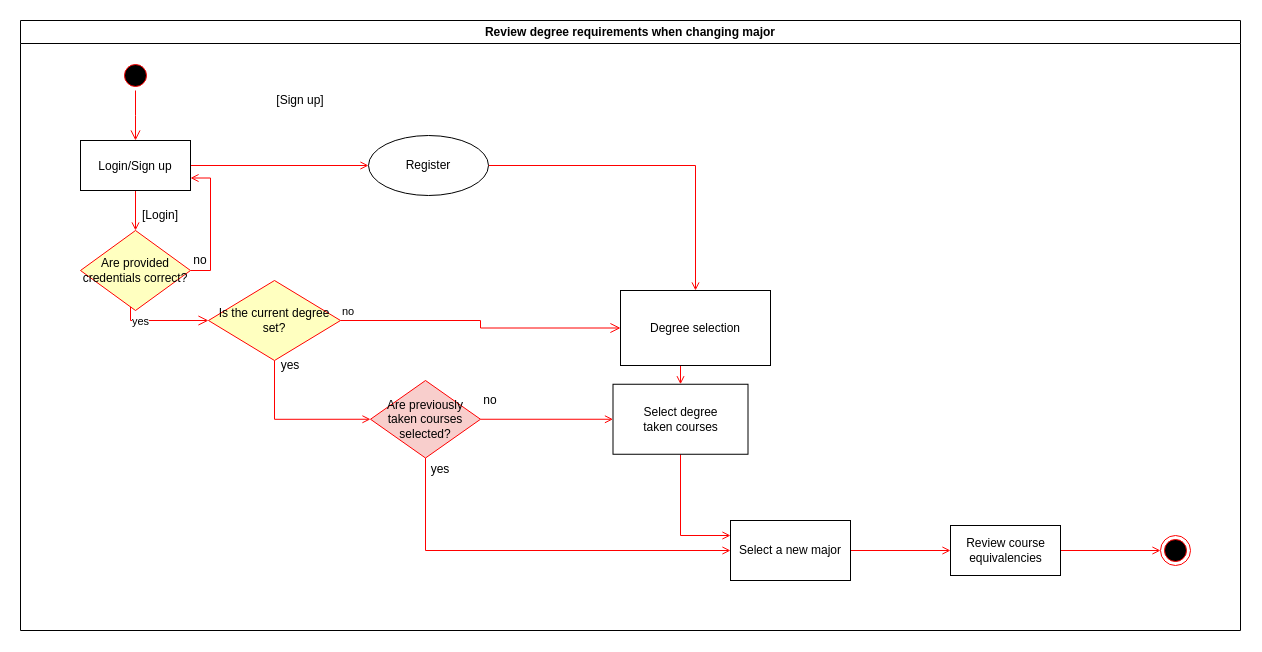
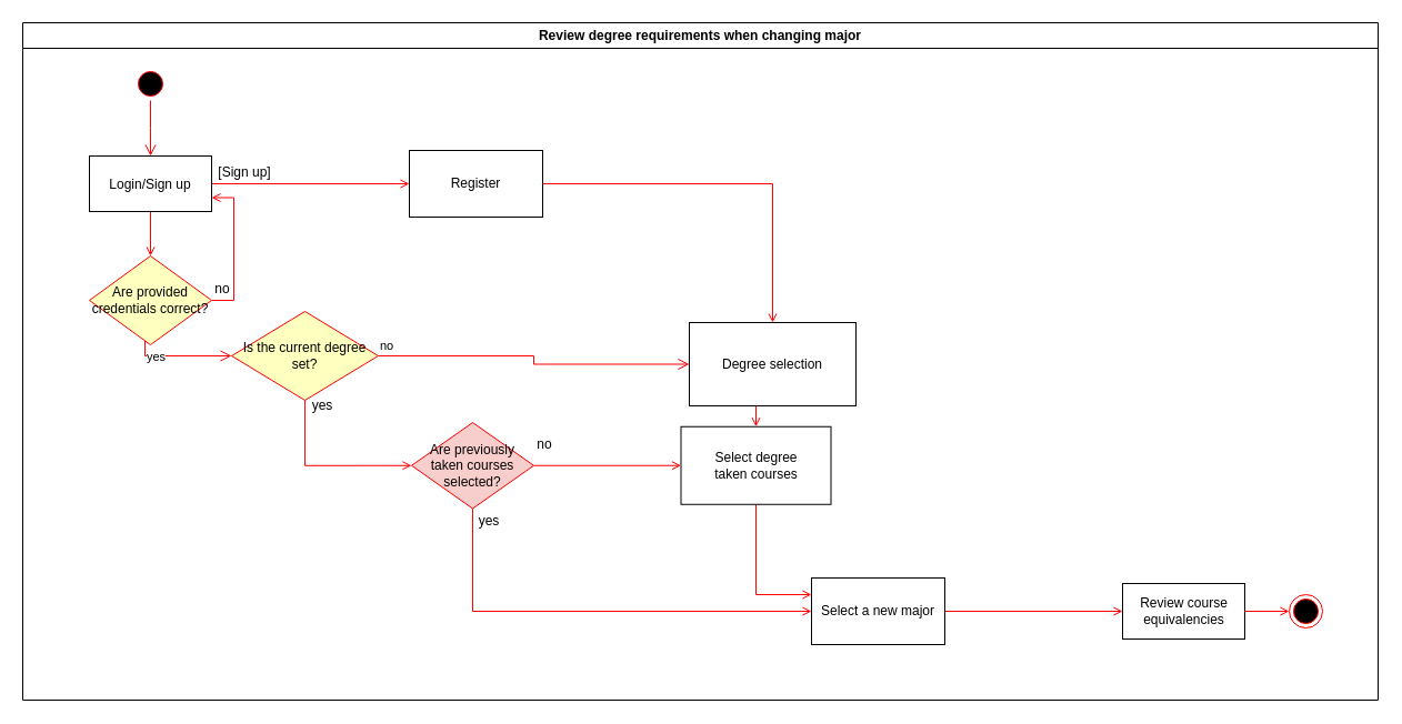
  <mxCell id="0" />
  <mxCell id="1" parent="0" />
  <mxCell id="2" value="Review degree requirements when changing major" style="swimlane;whiteSpace=wrap;fillColor=#FFFFFF;" parent="1" vertex="1"><mxGeometry x="20" y="20" width="1220" height="610" as="geometry"><mxRectangle x="164.5" y="140" width="90" height="30" as="alternateBounds" /></mxGeometry></mxCell>
  <mxCell id="3" value="" style="ellipse;shape=startState;fillColor=#000000;strokeColor=#ff0000;" parent="2" vertex="1"><mxGeometry x="100" y="40" width="30" height="30" as="geometry" /></mxCell>
  <mxCell id="4" value="" style="edgeStyle=elbowEdgeStyle;elbow=horizontal;verticalAlign=bottom;endArrow=open;endSize=8;strokeColor=#FF0000;endFill=1;rounded=0" parent="2" source="3" target="7" edge="1"><mxGeometry x="100" y="40" as="geometry"><mxPoint x="115" y="110" as="targetPoint" /></mxGeometry></mxCell>
  <mxCell id="5" style="edgeStyle=orthogonalEdgeStyle;rounded=0;orthogonalLoop=1;jettySize=auto;html=1;exitX=0.5;exitY=1;exitDx=0;exitDy=0;entryX=0.5;entryY=0;entryDx=0;entryDy=0;endArrow=open;endFill=0;strokeColor=#FF0000;" edge="1" parent="2" source="7" target="10"><mxGeometry relative="1" as="geometry" /></mxCell>
  <mxCell id="6" style="edgeStyle=orthogonalEdgeStyle;rounded=0;orthogonalLoop=1;jettySize=auto;html=1;exitX=1;exitY=0.5;exitDx=0;exitDy=0;strokeColor=#FF0000;endArrow=open;endFill=0;" edge="1" parent="2" source="7" target="14"><mxGeometry relative="1" as="geometry" /></mxCell>
  <mxCell id="7" value="Login/Sign up" style="" parent="2" vertex="1"><mxGeometry x="60" y="120" width="110" height="50" as="geometry" /></mxCell>
  <mxCell id="8" value="" style="ellipse;html=1;shape=endState;fillColor=#000000;strokeColor=#ff0000;" vertex="1" parent="2"><mxGeometry x="1140" y="515" width="30" height="30" as="geometry" /></mxCell>
  <mxCell id="9" style="edgeStyle=orthogonalEdgeStyle;rounded=0;orthogonalLoop=1;jettySize=auto;html=1;exitX=1;exitY=0.5;exitDx=0;exitDy=0;strokeColor=#FF0000;endArrow=open;endFill=0;entryX=1;entryY=0.75;entryDx=0;entryDy=0;" edge="1" parent="2" source="10" target="7"><mxGeometry relative="1" as="geometry"><mxPoint x="280" y="200" as="targetPoint" /></mxGeometry></mxCell>
  <mxCell id="10" value="Are provided credentials correct?" style="rhombus;whiteSpace=wrap;html=1;fillColor=#ffffc0;strokeColor=#ff0000;" vertex="1" parent="2"><mxGeometry x="60" y="210" width="110" height="80" as="geometry" /></mxCell>
  <mxCell id="11" value="yes" style="edgeStyle=orthogonalEdgeStyle;html=1;align=left;verticalAlign=top;endArrow=open;endSize=8;strokeColor=#ff0000;rounded=0;entryX=0;entryY=0.5;entryDx=0;entryDy=0;" edge="1" source="10" parent="2" target="18"><mxGeometry x="-0.956" relative="1" as="geometry"><mxPoint x="270" y="340" as="targetPoint" /><Array as="points"><mxPoint x="110" y="300" /></Array><mxPoint as="offset" /></mxGeometry></mxCell>
- <mxCell id="12" value="[Login]" style="text;html=1;strokeColor=none;fillColor=none;align=center;verticalAlign=middle;whiteSpace=wrap;rounded=0;" vertex="1" parent="2"><mxGeometry x="110" y="180" width="60" height="30" as="geometry" /></mxCell>
  <mxCell id="13" value="" style="edgeStyle=orthogonalEdgeStyle;rounded=0;orthogonalLoop=1;jettySize=auto;html=1;strokeColor=#FF0000;endArrow=open;endFill=0;" edge="1" parent="2" source="14" target="21"><mxGeometry relative="1" as="geometry" /></mxCell>
- <mxCell id="14" value="Register" style="ellipse;whiteSpace=wrap;html=1;" vertex="1" parent="2"><mxGeometry x="348" y="115" width="120" height="60" as="geometry" /></mxCell>
+ <mxCell id="14" value="Register" style="rounded=0;whiteSpace=wrap;html=1;" vertex="1" parent="2"><mxGeometry x="348" y="115" width="120" height="60" as="geometry" /></mxCell>
  <mxCell id="15" value="no" style="text;html=1;strokeColor=none;fillColor=none;align=center;verticalAlign=middle;whiteSpace=wrap;rounded=0;" vertex="1" parent="2"><mxGeometry x="150" y="225" width="60" height="30" as="geometry" /></mxCell>
- <mxCell id="16" value="&lt;div&gt;[Sign up]&lt;/div&gt;" style="text;html=1;strokeColor=none;fillColor=none;align=center;verticalAlign=middle;whiteSpace=wrap;rounded=0;" vertex="1" parent="2"><mxGeometry x="250" y="65" width="60" height="30" as="geometry" /></mxCell>
+ <mxCell id="16" value="&lt;div&gt;[Sign up]&lt;/div&gt;" style="text;html=1;strokeColor=none;fillColor=none;align=center;verticalAlign=middle;whiteSpace=wrap;rounded=0;" vertex="1" parent="2"><mxGeometry x="170" y="120" width="60" height="30" as="geometry" /></mxCell>
  <mxCell id="17" style="edgeStyle=orthogonalEdgeStyle;rounded=0;orthogonalLoop=1;jettySize=auto;html=1;exitX=0.5;exitY=1;exitDx=0;exitDy=0;entryX=0;entryY=0.5;entryDx=0;entryDy=0;strokeColor=#FF0000;endArrow=open;endFill=0;" edge="1" parent="2" source="18" target="27"><mxGeometry relative="1" as="geometry" /></mxCell>
  <mxCell id="18" value="Is the current degree set?" style="rhombus;whiteSpace=wrap;html=1;fillColor=#ffffc0;strokeColor=#ff0000;" vertex="1" parent="2"><mxGeometry x="188" y="260" width="132" height="80" as="geometry" /></mxCell>
  <mxCell id="19" value="no" style="edgeStyle=orthogonalEdgeStyle;html=1;align=left;verticalAlign=bottom;endArrow=open;endSize=8;strokeColor=#ff0000;rounded=0;entryX=0;entryY=0.5;entryDx=0;entryDy=0;" edge="1" source="18" parent="2" target="21"><mxGeometry x="-1" relative="1" as="geometry"><mxPoint x="348" y="300" as="targetPoint" /></mxGeometry></mxCell>
  <mxCell id="20" style="edgeStyle=orthogonalEdgeStyle;rounded=0;orthogonalLoop=1;jettySize=auto;html=1;exitX=0.5;exitY=1;exitDx=0;exitDy=0;entryX=0.5;entryY=0;entryDx=0;entryDy=0;strokeColor=#FF0000;endArrow=open;endFill=0;" edge="1" parent="2" source="21" target="25"><mxGeometry relative="1" as="geometry" /></mxCell>
  <mxCell id="21" value="&lt;div&gt;Degree selection&lt;/div&gt;" style="rounded=0;whiteSpace=wrap;html=1;" vertex="1" parent="2"><mxGeometry x="600" y="270" width="150" height="75" as="geometry" /></mxCell>
  <mxCell id="22" value="" style="edgeStyle=orthogonalEdgeStyle;rounded=0;orthogonalLoop=1;jettySize=auto;html=1;strokeColor=#FF0000;endArrow=open;endFill=0;exitX=1;exitY=0.5;exitDx=0;exitDy=0;entryX=0;entryY=0.5;entryDx=0;entryDy=0;" edge="1" parent="2" source="23" target="33"><mxGeometry relative="1" as="geometry"><mxPoint x="901.14" y="529.36" as="targetPoint" /><Array as="points" /></mxGeometry></mxCell>
  <mxCell id="23" value="Select a new major" style="rounded=0;whiteSpace=wrap;html=1;" vertex="1" parent="2"><mxGeometry x="710" y="500" width="120" height="60" as="geometry" /></mxCell>
  <mxCell id="24" style="edgeStyle=orthogonalEdgeStyle;rounded=0;orthogonalLoop=1;jettySize=auto;html=1;exitX=0.5;exitY=1;exitDx=0;exitDy=0;entryX=0;entryY=0.25;entryDx=0;entryDy=0;strokeColor=#FF0000;endArrow=open;endFill=0;" edge="1" parent="2" source="25" target="23"><mxGeometry relative="1" as="geometry" /></mxCell>
  <mxCell id="25" value="&lt;div&gt;Select degree &lt;br&gt;&lt;/div&gt;&lt;div&gt;taken courses&lt;/div&gt;" style="html=1;" vertex="1" parent="2"><mxGeometry x="592.5" y="363.75" width="135" height="70" as="geometry" /></mxCell>
  <mxCell id="26" style="edgeStyle=orthogonalEdgeStyle;rounded=0;orthogonalLoop=1;jettySize=auto;html=1;exitX=1;exitY=0.5;exitDx=0;exitDy=0;entryX=0;entryY=0.5;entryDx=0;entryDy=0;strokeColor=#FF0000;endArrow=open;endFill=0;" edge="1" parent="2" source="27" target="25"><mxGeometry relative="1" as="geometry" /></mxCell>
  <mxCell id="27" value="Are previously taken courses selected? " style="rhombus;whiteSpace=wrap;html=1;fillColor=#f8cecc;strokeColor=#ff0000;" vertex="1" parent="2"><mxGeometry x="350" y="360" width="110" height="77.5" as="geometry" /></mxCell>
  <mxCell id="28" value="&lt;div&gt;yes&lt;/div&gt;" style="text;html=1;strokeColor=none;fillColor=none;align=center;verticalAlign=middle;whiteSpace=wrap;rounded=0;" vertex="1" parent="2"><mxGeometry x="240" y="330" width="60" height="30" as="geometry" /></mxCell>
  <mxCell id="29" value="&lt;div&gt;no&lt;/div&gt;" style="text;html=1;strokeColor=none;fillColor=none;align=center;verticalAlign=middle;whiteSpace=wrap;rounded=0;" vertex="1" parent="2"><mxGeometry x="440" y="370" width="60" height="20" as="geometry" /></mxCell>
  <mxCell id="30" style="edgeStyle=orthogonalEdgeStyle;rounded=0;orthogonalLoop=1;jettySize=auto;html=1;exitX=0.5;exitY=1;exitDx=0;exitDy=0;strokeColor=#FF0000;endArrow=open;endFill=0;entryX=0;entryY=0.5;entryDx=0;entryDy=0;" edge="1" parent="2" source="27" target="23"><mxGeometry relative="1" as="geometry"><mxPoint x="580" y="470" as="targetPoint" /><Array as="points"><mxPoint x="405" y="530" /></Array></mxGeometry></mxCell>
  <mxCell id="31" value="&lt;div&gt;yes&lt;/div&gt;" style="text;html=1;strokeColor=none;fillColor=none;align=center;verticalAlign=middle;whiteSpace=wrap;rounded=0;" vertex="1" parent="2"><mxGeometry x="390" y="433.75" width="60" height="30" as="geometry" /></mxCell>
  <mxCell id="32" style="edgeStyle=orthogonalEdgeStyle;rounded=0;orthogonalLoop=1;jettySize=auto;html=1;exitX=1;exitY=0.5;exitDx=0;exitDy=0;strokeColor=#FF0000;endArrow=open;endFill=0;entryX=0;entryY=0.5;entryDx=0;entryDy=0;" edge="1" parent="2" source="33" target="8"><mxGeometry relative="1" as="geometry"><mxPoint x="1120" y="530" as="targetPoint" /></mxGeometry></mxCell>
- <mxCell id="33" value="&lt;div&gt;Review course&lt;/div&gt;&lt;div&gt;equivalencies&lt;/div&gt;" style="html=1;fillColor=#FFFFFF;" vertex="1" parent="2"><mxGeometry x="930" y="505" width="110" height="50" as="geometry" /></mxCell>
+ <mxCell id="33" value="&lt;div&gt;Review course&lt;/div&gt;&lt;div&gt;equivalencies&lt;/div&gt;" style="html=1;fillColor=#FFFFFF;" vertex="1" parent="2"><mxGeometry x="990" y="505" width="110" height="50" as="geometry" /></mxCell>
